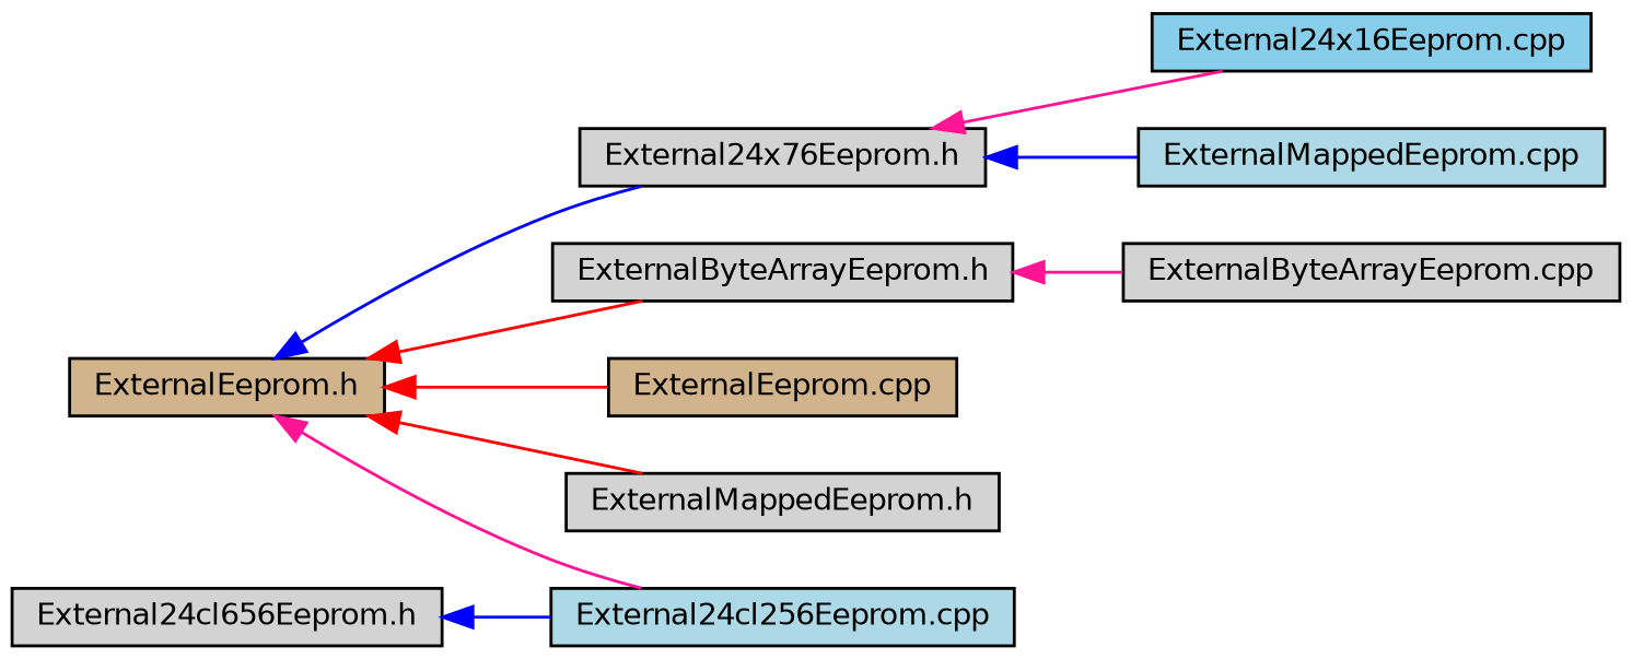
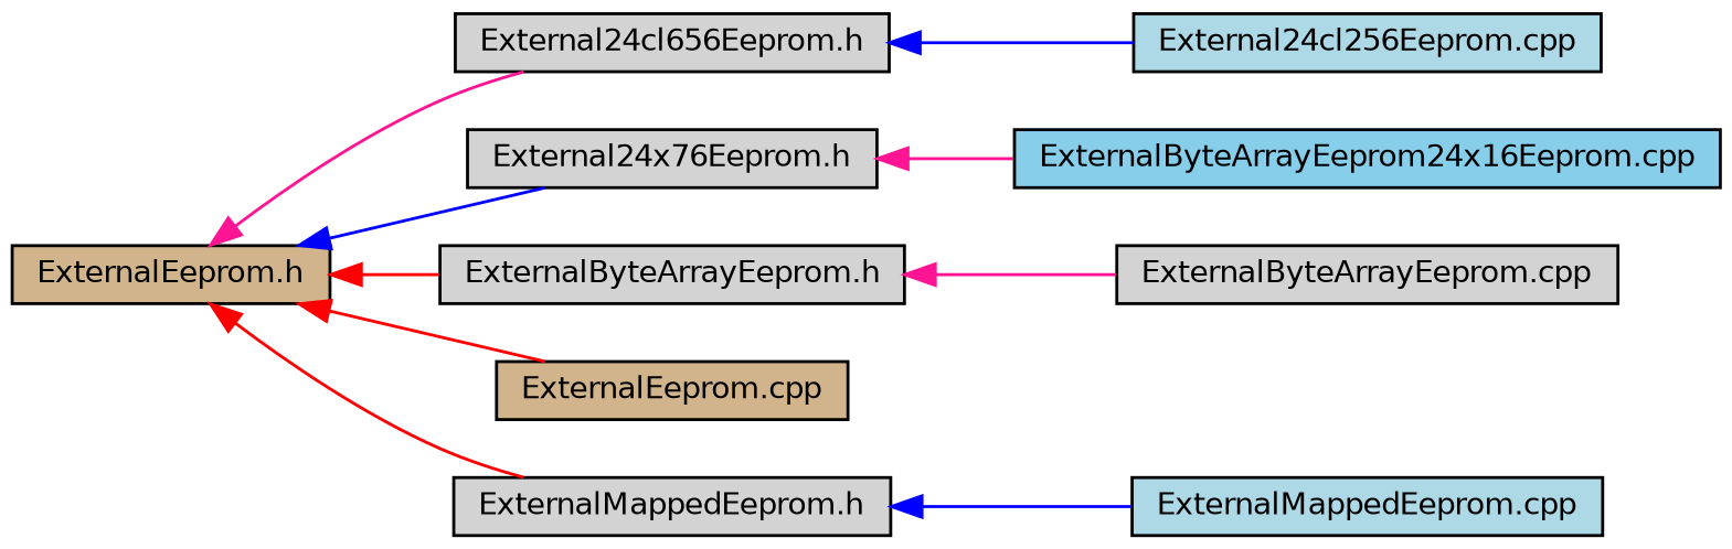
  digraph {
    rankdir=LR
    node [color=black fillcolor=lightgrey fontname=Helvetica fontsize=10 shape=record style=filled]
    edge [color=deeppink dir=back fontname=Helvetica fontsize=10 labelfontname=Helvetica labelfontsize=10 style=solid]
    n1 [fillcolor=tan fontcolor=black height=0.2 label="ExternalEeprom.h" width=0.4]
    n2 [height=0.2 label="External24cl656Eeprom.h" width=0.4]
    n3 [height=0.2 label="External24x76Eeprom.h" width=0.4]
    n4 [height=0.2 label="ExternalByteArrayEeprom.h" width=0.4]
    n5 [fillcolor=tan height=0.2 label="ExternalEeprom.cpp" width=0.4]
    n6 [height=0.2 label="ExternalMappedEeprom.h" width=0.4]
    n7 [fillcolor=lightblue height=0.2 label="External24cl256Eeprom.cpp" width=0.4]
-   n8 [fillcolor=skyblue height=0.2 label="External24x16Eeprom.cpp" width=0.4]
+   n8 [fillcolor=skyblue height=0.2 label="ExternalByteArrayEeprom24x16Eeprom.cpp" width=0.4]
    n9 [height=0.2 label="ExternalByteArrayEeprom.cpp" width=0.4]
    n10 [fillcolor=lightblue height=0.2 label="ExternalMappedEeprom.cpp" width=0.4]
-   n1 -> n7
+   n1 -> n2
    n1 -> n3 [color=blue]
    n1 -> n4 [color=red]
    n1 -> n5 [color=red]
    n1 -> n6 [color=red]
    n2 -> n7 [color=blue]
    n3 -> n8
    n4 -> n9
-   n3 -> n10 [color=blue]
+   n6 -> n10 [color=blue]
  }
